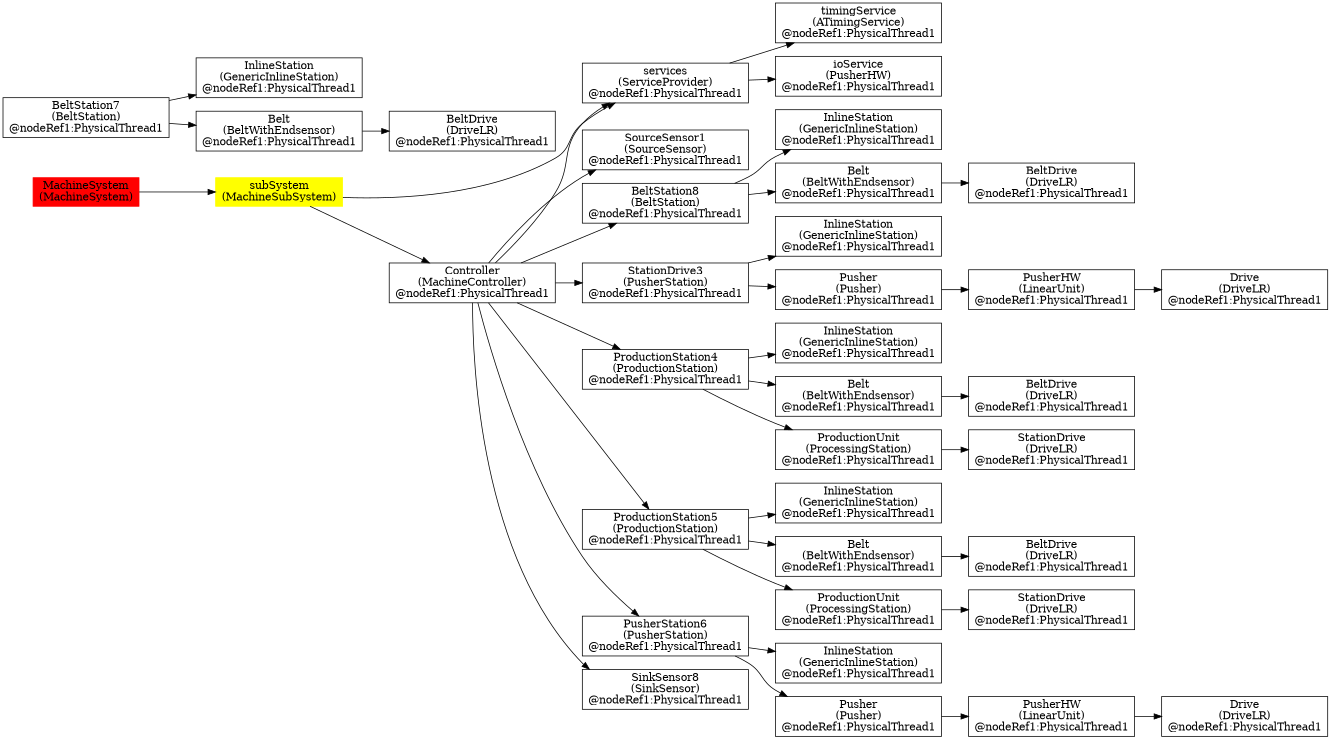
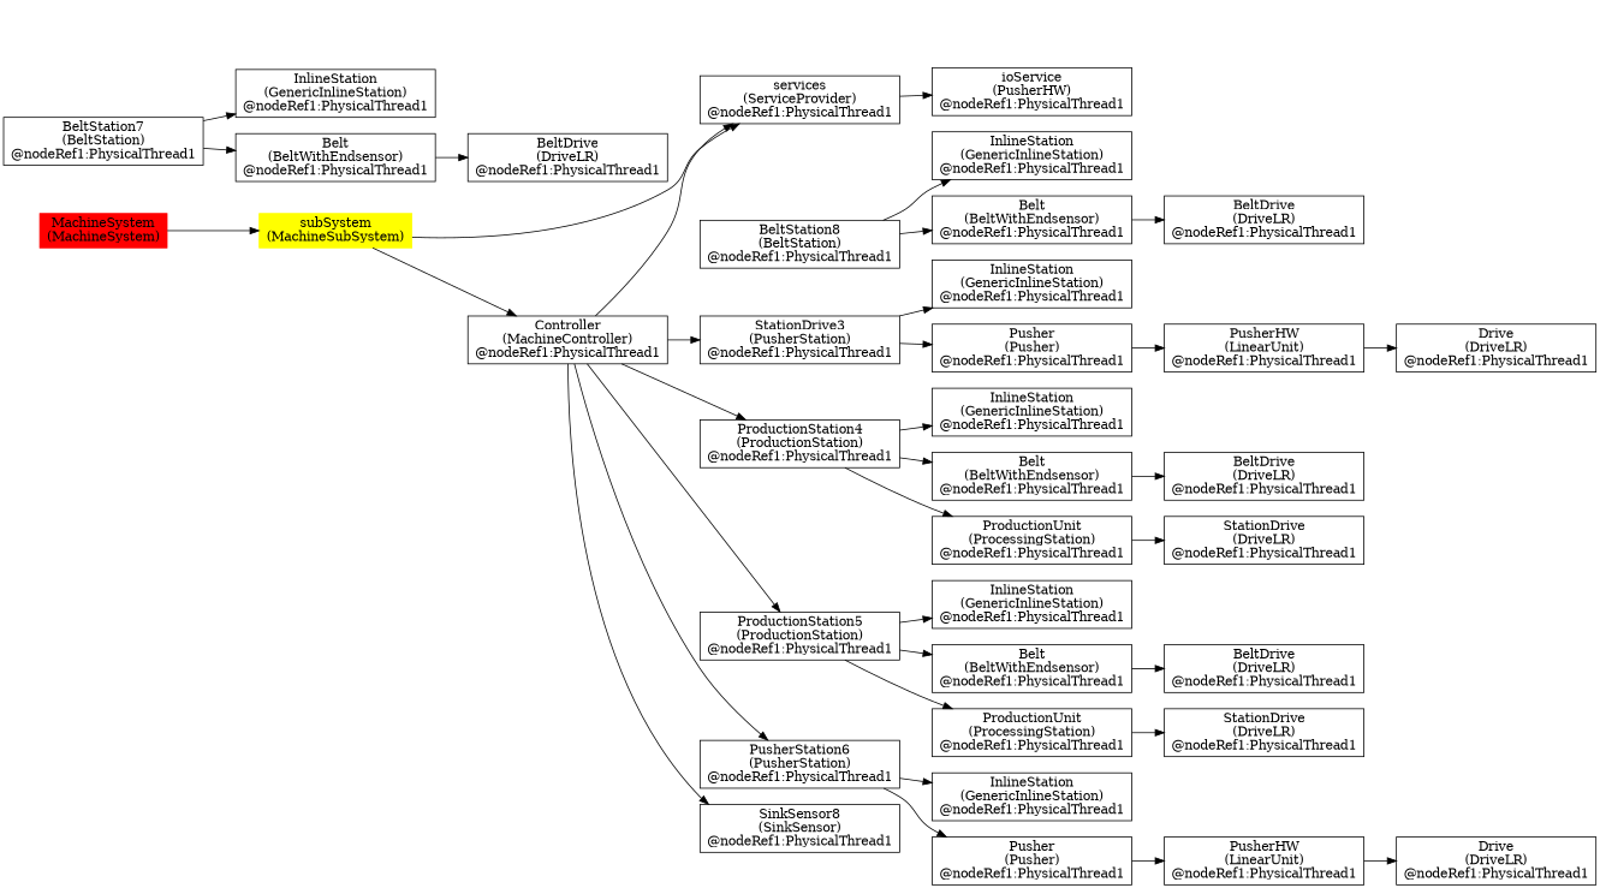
  digraph {
    rankdir=LR
    node [shape=box]
    n1 [color=red label="MachineSystem\n(MachineSystem)" style=filled]
    n2 [color=yellow label="subSystem\n(MachineSubSystem)" style=filled]
    n3 [label="Controller\n(MachineController)\n@nodeRef1:PhysicalThread1"]
    n4 [label="services\n(ServiceProvider)\n@nodeRef1:PhysicalThread1"]
-   n5 [label="SourceSensor1\n(SourceSensor)\n@nodeRef1:PhysicalThread1"]
    n6 [label="BeltStation8\n(BeltStation)\n@nodeRef1:PhysicalThread1"]
    n7 [label="StationDrive3\n(PusherStation)\n@nodeRef1:PhysicalThread1"]
    n8 [label="ProductionStation4\n(ProductionStation)\n@nodeRef1:PhysicalThread1"]
    n9 [label="ProductionStation5\n(ProductionStation)\n@nodeRef1:PhysicalThread1"]
    n10 [label="PusherStation6\n(PusherStation)\n@nodeRef1:PhysicalThread1"]
    n11 [label="SinkSensor8\n(SinkSensor)\n@nodeRef1:PhysicalThread1"]
-   n12 [label="timingService\n(ATimingService)\n@nodeRef1:PhysicalThread1"]
    n13 [label="ioService\n(PusherHW)\n@nodeRef1:PhysicalThread1"]
    n14 [label="InlineStation\n(GenericInlineStation)\n@nodeRef1:PhysicalThread1"]
    n15 [label="Belt\n(BeltWithEndsensor)\n@nodeRef1:PhysicalThread1"]
    n16 [label="InlineStation\n(GenericInlineStation)\n@nodeRef1:PhysicalThread1"]
    n17 [label="Pusher\n(Pusher)\n@nodeRef1:PhysicalThread1"]
    n18 [label="InlineStation\n(GenericInlineStation)\n@nodeRef1:PhysicalThread1"]
    n19 [label="Belt\n(BeltWithEndsensor)\n@nodeRef1:PhysicalThread1"]
    n20 [label="ProductionUnit\n(ProcessingStation)\n@nodeRef1:PhysicalThread1"]
    n21 [label="InlineStation\n(GenericInlineStation)\n@nodeRef1:PhysicalThread1"]
    n22 [label="Belt\n(BeltWithEndsensor)\n@nodeRef1:PhysicalThread1"]
    n23 [label="ProductionUnit\n(ProcessingStation)\n@nodeRef1:PhysicalThread1"]
    n24 [label="InlineStation\n(GenericInlineStation)\n@nodeRef1:PhysicalThread1"]
    n25 [label="Pusher\n(Pusher)\n@nodeRef1:PhysicalThread1"]
    n26 [label="BeltStation7\n(BeltStation)\n@nodeRef1:PhysicalThread1"]
    n27 [label="InlineStation\n(GenericInlineStation)\n@nodeRef1:PhysicalThread1"]
    n28 [label="Belt\n(BeltWithEndsensor)\n@nodeRef1:PhysicalThread1"]
    n29 [label="BeltDrive\n(DriveLR)\n@nodeRef1:PhysicalThread1"]
    n30 [label="PusherHW\n(LinearUnit)\n@nodeRef1:PhysicalThread1"]
    n31 [label="Drive\n(DriveLR)\n@nodeRef1:PhysicalThread1"]
    n32 [label="BeltDrive\n(DriveLR)\n@nodeRef1:PhysicalThread1"]
    n33 [label="StationDrive\n(DriveLR)\n@nodeRef1:PhysicalThread1"]
    n34 [label="BeltDrive\n(DriveLR)\n@nodeRef1:PhysicalThread1"]
    n35 [label="StationDrive\n(DriveLR)\n@nodeRef1:PhysicalThread1"]
    n36 [label="PusherHW\n(LinearUnit)\n@nodeRef1:PhysicalThread1"]
    n37 [label="Drive\n(DriveLR)\n@nodeRef1:PhysicalThread1"]
    n38 [label="BeltDrive\n(DriveLR)\n@nodeRef1:PhysicalThread1"]
    n1 -> n2
    n2 -> n3
    n2 -> n4
    n3 -> n4
-   n3 -> n5
-   n3 -> n6
    n3 -> n7
    n3 -> n8
    n3 -> n9
    n3 -> n10
    n3 -> n11
-   n4 -> n12
    n4 -> n13
    n6 -> n14
    n6 -> n15
    n7 -> n16
    n7 -> n17
    n8 -> n18
    n8 -> n19
    n8 -> n20
    n9 -> n21
    n9 -> n22
    n9 -> n23
    n10 -> n24
    n10 -> n25
    n15 -> n29
    n17 -> n30
    n19 -> n32
    n20 -> n33
    n22 -> n34
    n23 -> n35
    n25 -> n36
    n26 -> n27
    n26 -> n28
    n28 -> n38
    n30 -> n31
    n36 -> n37
  }
